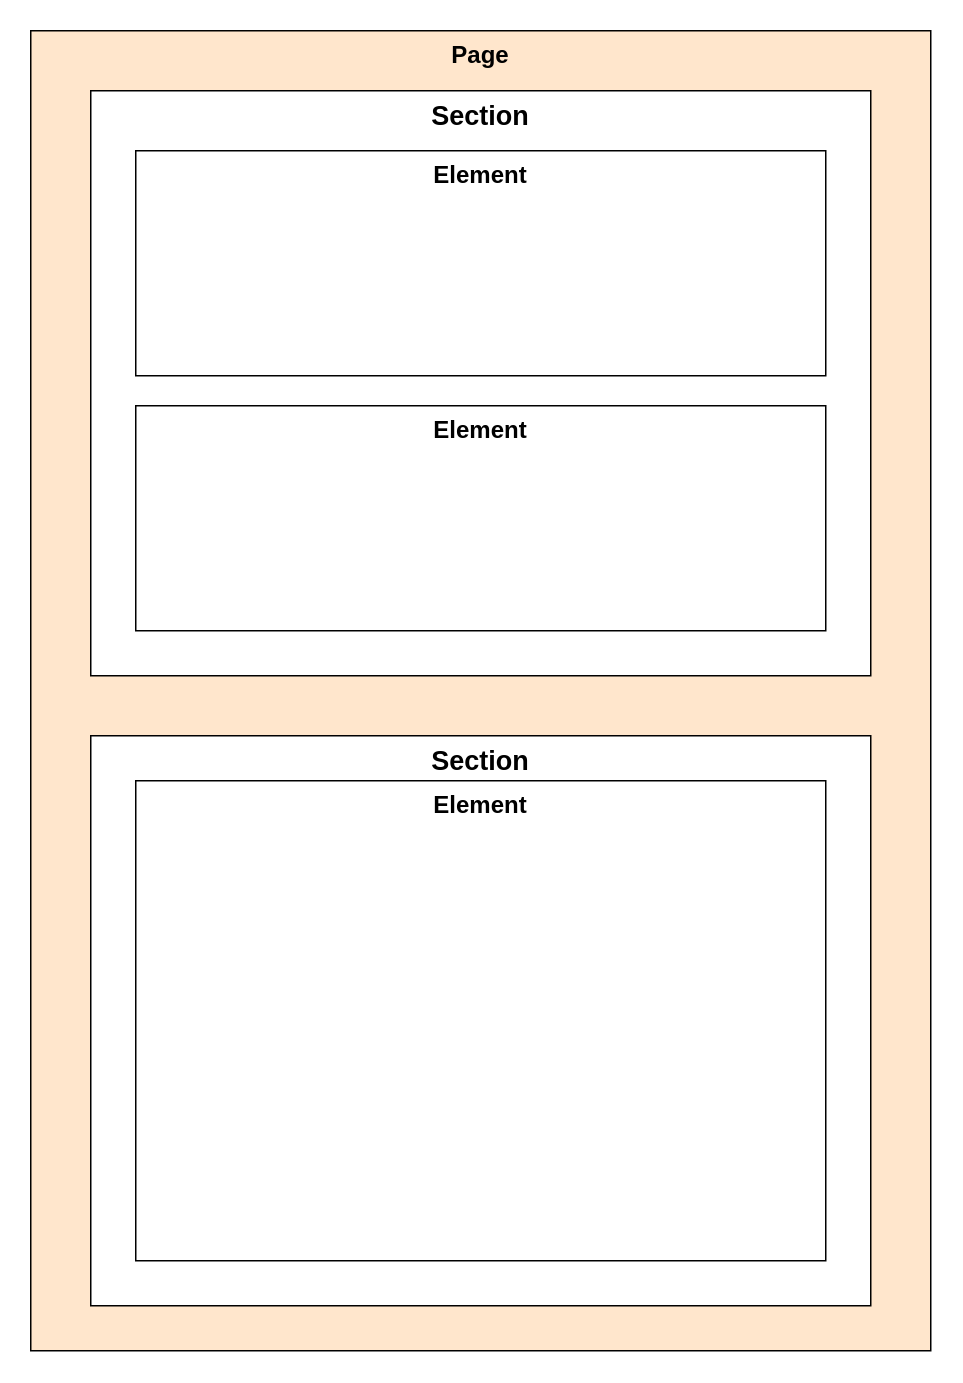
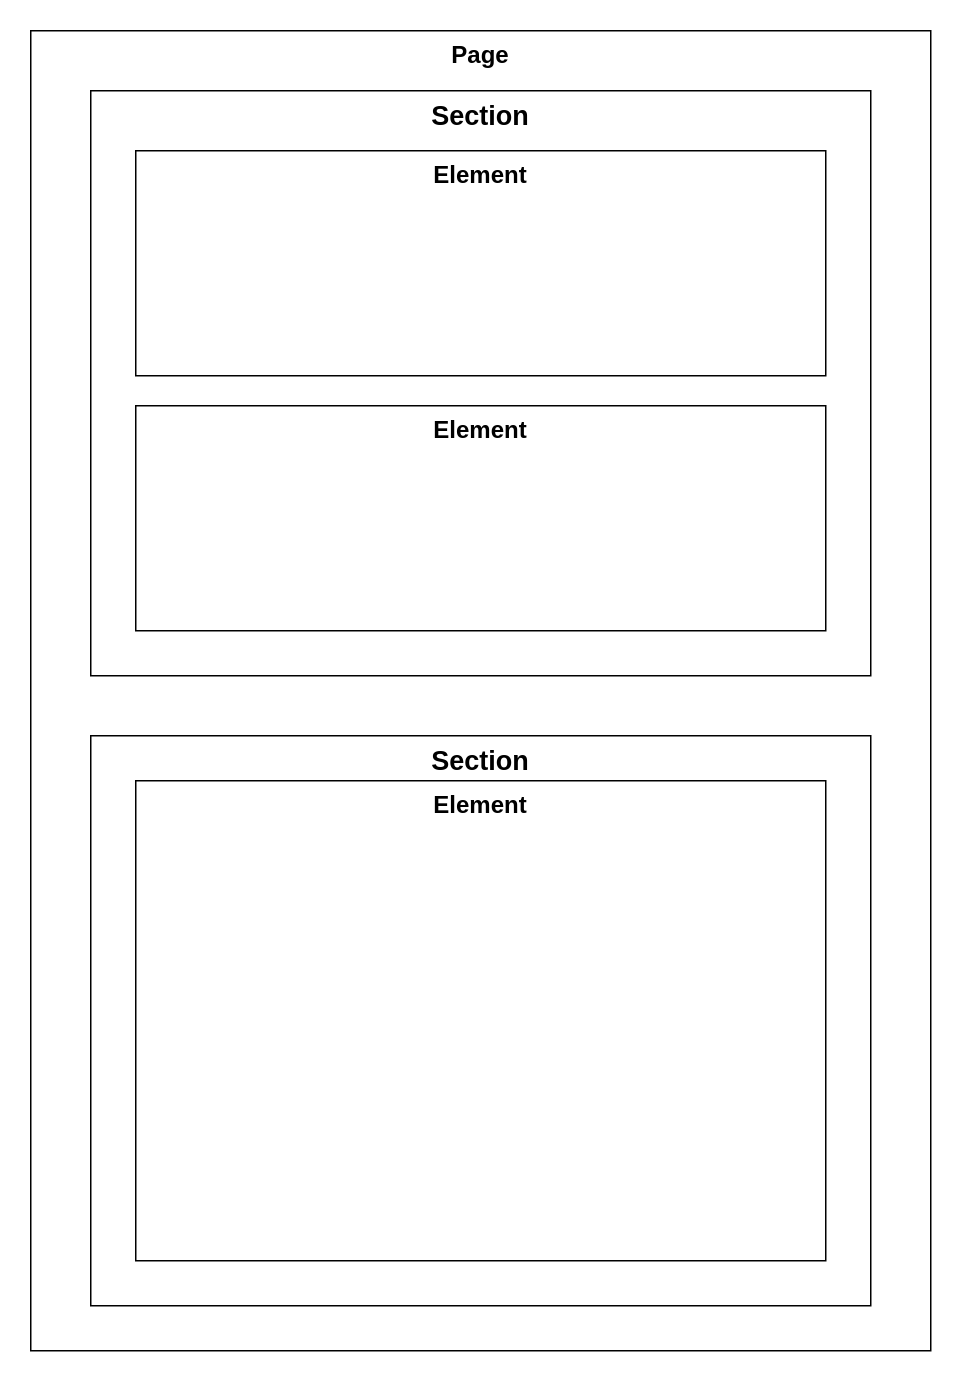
  <mxCell id="0" />
  <mxCell id="1" parent="0" />
- <mxCell id="2" value="Page" style="rounded=0;whiteSpace=wrap;html=1;fontStyle=1;verticalAlign=top;fontSize=16;fillColor=#ffe6cc;" parent="1" vertex="1"><mxGeometry x="20" y="20" width="600" height="880" as="geometry" /></mxCell>
+ <mxCell id="2" value="Page" style="rounded=0;whiteSpace=wrap;html=1;fontStyle=1;verticalAlign=top;fontSize=16;" parent="1" vertex="1"><mxGeometry x="20" y="20" width="600" height="880" as="geometry" /></mxCell>
  <mxCell id="3" value="Section" style="rounded=0;whiteSpace=wrap;html=1;fontSize=18;verticalAlign=top;fontStyle=1" parent="1" vertex="1"><mxGeometry x="60" y="60" width="520" height="390" as="geometry" /></mxCell>
  <mxCell id="4" value="Element" style="rounded=0;whiteSpace=wrap;html=1;fontSize=16;fontStyle=1;verticalAlign=top;" parent="1" vertex="1"><mxGeometry x="90" y="100" width="460" height="150" as="geometry" /></mxCell>
  <mxCell id="5" value="Element" style="rounded=0;whiteSpace=wrap;html=1;fontSize=16;fontStyle=1;verticalAlign=top;" parent="1" vertex="1"><mxGeometry x="90" y="270" width="460" height="150" as="geometry" /></mxCell>
  <mxCell id="6" value="Section" style="rounded=0;whiteSpace=wrap;html=1;fontSize=18;verticalAlign=top;fontStyle=1" parent="1" vertex="1"><mxGeometry x="60" y="490" width="520" height="380" as="geometry" /></mxCell>
  <mxCell id="7" value="Element" style="rounded=0;whiteSpace=wrap;html=1;fontSize=16;fontStyle=1;verticalAlign=top;" parent="1" vertex="1"><mxGeometry x="90" y="520" width="460" height="320" as="geometry" /></mxCell>
